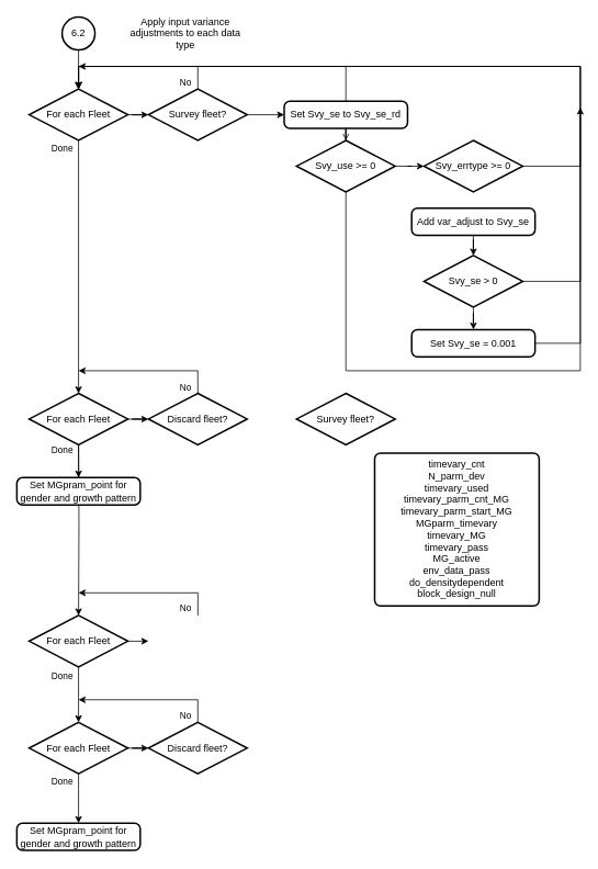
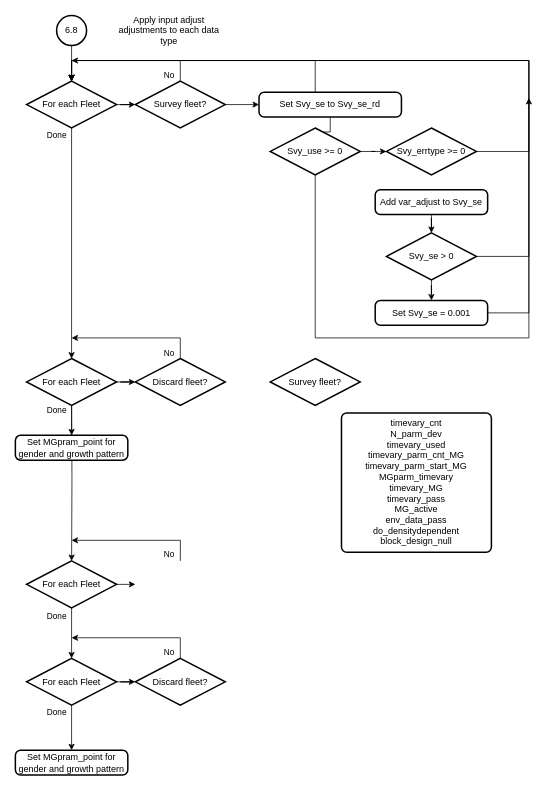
  <mxCell id="0" />
  <mxCell id="1" parent="0" />
  <mxCell id="2" style="edgeStyle=orthogonalEdgeStyle;rounded=0;orthogonalLoop=1;jettySize=auto;html=1;" parent="1" source="3" target="25" edge="1"><mxGeometry relative="1" as="geometry"><mxPoint x="95" y="103.97" as="targetPoint" /></mxGeometry></mxCell>
- <mxCell id="3" value="6.2" style="strokeWidth=2;html=1;shape=mxgraph.flowchart.start_2;whiteSpace=wrap;" parent="1" vertex="1"><mxGeometry x="75" y="20" width="40" height="40" as="geometry" /></mxCell>
- <mxCell id="4" value="Apply input variance adjustments to each data type" style="text;html=1;strokeColor=none;fillColor=none;align=center;verticalAlign=middle;whiteSpace=wrap;rounded=0;" parent="1" vertex="1"><mxGeometry x="150" y="20" width="150" height="40" as="geometry" /></mxCell>
+ <mxCell id="3" value="6.8" style="strokeWidth=2;html=1;shape=mxgraph.flowchart.start_2;whiteSpace=wrap;" parent="1" vertex="1"><mxGeometry x="75" y="20" width="40" height="40" as="geometry" /></mxCell>
+ <mxCell id="4" value="Apply input adjust adjustments to each data type" style="text;html=1;strokeColor=none;fillColor=none;align=center;verticalAlign=middle;whiteSpace=wrap;rounded=0;" parent="1" vertex="1"><mxGeometry x="150" y="20" width="150" height="40" as="geometry" /></mxCell>
  <mxCell id="5" style="edgeStyle=orthogonalEdgeStyle;rounded=0;orthogonalLoop=1;jettySize=auto;html=1;entryX=0.5;entryY=0;entryDx=0;entryDy=0;entryPerimeter=0;" parent="1" source="7" target="25" edge="1"><mxGeometry relative="1" as="geometry"><Array as="points"><mxPoint x="420" y="80" /><mxPoint x="95" y="80" /></Array></mxGeometry></mxCell>
  <mxCell id="6" style="edgeStyle=orthogonalEdgeStyle;rounded=0;orthogonalLoop=1;jettySize=auto;html=1;endArrow=open;" parent="1" source="7" target="36" edge="1"><mxGeometry relative="1" as="geometry" /></mxCell>
- <mxCell id="7" value="Set Svy_se to Svy_se_rd" style="rounded=1;whiteSpace=wrap;html=1;absoluteArcSize=1;arcSize=14;strokeWidth=2;" parent="1" vertex="1"><mxGeometry x="345" y="122.21" width="150" height="33.12" as="geometry" /></mxCell>
+ <mxCell id="7" value="Set Svy_se to Svy_se_rd" style="rounded=1;whiteSpace=wrap;html=1;absoluteArcSize=1;arcSize=14;strokeWidth=2;" parent="1" vertex="1"><mxGeometry x="345" y="122.21" width="190" height="33.12" as="geometry" /></mxCell>
  <mxCell id="8" value="No" style="edgeStyle=orthogonalEdgeStyle;rounded=0;orthogonalLoop=1;jettySize=auto;html=1;" parent="1" edge="1"><mxGeometry x="-0.913" y="15" relative="1" as="geometry"><mxPoint x="95" y="720" as="targetPoint" /><Array as="points"><mxPoint x="240" y="720" /><mxPoint x="95" y="720" /></Array><mxPoint as="offset" /><mxPoint x="240.059" y="747.52" as="sourcePoint" /></mxGeometry></mxCell>
  <mxCell id="9" style="edgeStyle=orthogonalEdgeStyle;rounded=0;orthogonalLoop=1;jettySize=auto;html=1;entryX=0.5;entryY=0;entryDx=0;entryDy=0;entryPerimeter=0;" parent="1" target="12" edge="1"><mxGeometry relative="1" as="geometry"><mxPoint x="95" y="530" as="sourcePoint" /></mxGeometry></mxCell>
  <mxCell id="10" style="edgeStyle=orthogonalEdgeStyle;rounded=0;orthogonalLoop=1;jettySize=auto;html=1;" parent="1" source="12" edge="1"><mxGeometry relative="1" as="geometry"><mxPoint x="180" y="778.706" as="targetPoint" /></mxGeometry></mxCell>
  <mxCell id="11" value="Done" style="edgeStyle=orthogonalEdgeStyle;rounded=0;orthogonalLoop=1;jettySize=auto;html=1;" parent="1" source="12" target="17" edge="1"><mxGeometry x="-0.667" y="-20" relative="1" as="geometry"><mxPoint x="95" y="870" as="targetPoint" /><mxPoint as="offset" /></mxGeometry></mxCell>
  <mxCell id="12" value="For each Fleet" style="strokeWidth=2;html=1;shape=mxgraph.flowchart.decision;whiteSpace=wrap;" parent="1" vertex="1"><mxGeometry x="35" y="747.52" width="120" height="62.5" as="geometry" /></mxCell>
  <mxCell id="13" value="No" style="edgeStyle=orthogonalEdgeStyle;rounded=0;orthogonalLoop=1;jettySize=auto;html=1;" parent="1" source="14" edge="1"><mxGeometry x="-0.913" y="15" relative="1" as="geometry"><mxPoint x="95" y="850" as="targetPoint" /><Array as="points"><mxPoint x="240" y="850" /><mxPoint x="95" y="850" /></Array><mxPoint as="offset" /></mxGeometry></mxCell>
  <mxCell id="14" value="Discard fleet?" style="strokeWidth=2;html=1;shape=mxgraph.flowchart.decision;whiteSpace=wrap;" parent="1" vertex="1"><mxGeometry x="180" y="877.52" width="120" height="62.5" as="geometry" /></mxCell>
  <mxCell id="15" style="edgeStyle=orthogonalEdgeStyle;rounded=0;orthogonalLoop=1;jettySize=auto;html=1;" parent="1" source="17" target="14" edge="1"><mxGeometry relative="1" as="geometry"><mxPoint x="200" y="908.8" as="targetPoint" /></mxGeometry></mxCell>
  <mxCell id="16" value="Done" style="edgeStyle=orthogonalEdgeStyle;rounded=0;orthogonalLoop=1;jettySize=auto;html=1;" parent="1" source="17" target="18" edge="1"><mxGeometry x="-0.667" y="-20" relative="1" as="geometry"><mxPoint as="offset" /></mxGeometry></mxCell>
  <mxCell id="17" value="For each Fleet" style="strokeWidth=2;html=1;shape=mxgraph.flowchart.decision;whiteSpace=wrap;" parent="1" vertex="1"><mxGeometry x="35" y="877.52" width="120" height="62.5" as="geometry" /></mxCell>
  <mxCell id="18" value="Set MGpram_point for gender and growth pattern" style="rounded=1;whiteSpace=wrap;html=1;absoluteArcSize=1;arcSize=14;strokeWidth=2;" parent="1" vertex="1"><mxGeometry x="20" y="1000" width="150" height="33.12" as="geometry" /></mxCell>
  <mxCell id="19" value="timevary_cnt&lt;br&gt;N_parm_dev&lt;br&gt;timevary_used&lt;br&gt;timevary_parm_cnt_MG&lt;br&gt;timevary_parm_start_MG&lt;br&gt;MGparm_timevary&lt;br&gt;timevary_MG&lt;br&gt;timevary_pass&lt;br&gt;MG_active&lt;br&gt;env_data_pass&lt;br&gt;do_densitydependent&lt;br&gt;block_design_null" style="rounded=1;whiteSpace=wrap;html=1;absoluteArcSize=1;arcSize=14;strokeWidth=2;" parent="1" vertex="1"><mxGeometry x="455" y="550.02" width="200" height="186.03" as="geometry" /></mxCell>
  <mxCell id="20" value="No" style="edgeStyle=orthogonalEdgeStyle;rounded=0;orthogonalLoop=1;jettySize=auto;html=1;" parent="1" source="22" edge="1"><mxGeometry x="-0.913" y="15" relative="1" as="geometry"><mxPoint x="95" y="80" as="targetPoint" /><Array as="points"><mxPoint x="240" y="80" /><mxPoint x="95" y="80" /></Array><mxPoint as="offset" /></mxGeometry></mxCell>
  <mxCell id="21" style="edgeStyle=orthogonalEdgeStyle;rounded=0;orthogonalLoop=1;jettySize=auto;html=1;" parent="1" source="22" target="7" edge="1"><mxGeometry relative="1" as="geometry" /></mxCell>
  <mxCell id="22" value="Survey fleet?" style="strokeWidth=2;html=1;shape=mxgraph.flowchart.decision;whiteSpace=wrap;" parent="1" vertex="1"><mxGeometry x="180" y="107.52" width="120" height="62.5" as="geometry" /></mxCell>
  <mxCell id="23" style="edgeStyle=orthogonalEdgeStyle;rounded=0;orthogonalLoop=1;jettySize=auto;html=1;" parent="1" source="25" target="22" edge="1"><mxGeometry relative="1" as="geometry"><mxPoint x="200" y="138.8" as="targetPoint" /></mxGeometry></mxCell>
  <mxCell id="24" value="Done" style="edgeStyle=orthogonalEdgeStyle;rounded=0;orthogonalLoop=1;jettySize=auto;html=1;" parent="1" source="25" target="30" edge="1"><mxGeometry x="-0.935" y="-20" relative="1" as="geometry"><mxPoint x="95" y="230" as="targetPoint" /><mxPoint as="offset" /></mxGeometry></mxCell>
  <mxCell id="25" value="For each Fleet" style="strokeWidth=2;html=1;shape=mxgraph.flowchart.decision;whiteSpace=wrap;" parent="1" vertex="1"><mxGeometry x="35" y="107.52" width="120" height="62.5" as="geometry" /></mxCell>
  <mxCell id="26" value="No" style="edgeStyle=orthogonalEdgeStyle;rounded=0;orthogonalLoop=1;jettySize=auto;html=1;" parent="1" source="27" edge="1"><mxGeometry x="-0.913" y="15" relative="1" as="geometry"><mxPoint x="95" y="450" as="targetPoint" /><Array as="points"><mxPoint x="240" y="450" /><mxPoint x="95" y="450" /></Array><mxPoint as="offset" /></mxGeometry></mxCell>
  <mxCell id="27" value="Discard fleet?" style="strokeWidth=2;html=1;shape=mxgraph.flowchart.decision;whiteSpace=wrap;" parent="1" vertex="1"><mxGeometry x="180" y="477.52" width="120" height="62.5" as="geometry" /></mxCell>
  <mxCell id="28" style="edgeStyle=orthogonalEdgeStyle;rounded=0;orthogonalLoop=1;jettySize=auto;html=1;" parent="1" source="30" target="27" edge="1"><mxGeometry relative="1" as="geometry"><mxPoint x="200" y="508.8" as="targetPoint" /></mxGeometry></mxCell>
  <mxCell id="29" value="Done" style="edgeStyle=orthogonalEdgeStyle;rounded=0;orthogonalLoop=1;jettySize=auto;html=1;" parent="1" source="30" target="31" edge="1"><mxGeometry x="-0.667" y="-20" relative="1" as="geometry"><mxPoint as="offset" /></mxGeometry></mxCell>
  <mxCell id="30" value="For each Fleet" style="strokeWidth=2;html=1;shape=mxgraph.flowchart.decision;whiteSpace=wrap;" parent="1" vertex="1"><mxGeometry x="35" y="477.52" width="120" height="62.5" as="geometry" /></mxCell>
  <mxCell id="31" value="Set MGpram_point for gender and growth pattern" style="rounded=1;whiteSpace=wrap;html=1;absoluteArcSize=1;arcSize=14;strokeWidth=2;" parent="1" vertex="1"><mxGeometry x="20" y="580" width="150" height="33.12" as="geometry" /></mxCell>
  <mxCell id="32" style="edgeStyle=orthogonalEdgeStyle;rounded=0;orthogonalLoop=1;jettySize=auto;html=1;" parent="1" source="33" target="41" edge="1"><mxGeometry relative="1" as="geometry" /></mxCell>
  <mxCell id="33" value="Add var_adjust to Svy_se" style="rounded=1;whiteSpace=wrap;html=1;absoluteArcSize=1;arcSize=14;strokeWidth=2;" parent="1" vertex="1"><mxGeometry x="500" y="252.21" width="150" height="33.12" as="geometry" /></mxCell>
  <mxCell id="34" style="edgeStyle=orthogonalEdgeStyle;rounded=0;orthogonalLoop=1;jettySize=auto;html=1;" parent="1" source="36" target="38" edge="1"><mxGeometry relative="1" as="geometry" /></mxCell>
  <mxCell id="35" style="edgeStyle=orthogonalEdgeStyle;rounded=0;orthogonalLoop=1;jettySize=auto;html=1;" parent="1" source="36" edge="1"><mxGeometry relative="1" as="geometry"><mxPoint x="705" y="130" as="targetPoint" /><Array as="points"><mxPoint x="420" y="450" /><mxPoint x="705" y="450" /></Array></mxGeometry></mxCell>
  <mxCell id="36" value="Svy_use &amp;gt;= 0" style="strokeWidth=2;html=1;shape=mxgraph.flowchart.decision;whiteSpace=wrap;" parent="1" vertex="1"><mxGeometry x="360" y="170.02" width="120" height="62.5" as="geometry" /></mxCell>
  <mxCell id="37" style="edgeStyle=orthogonalEdgeStyle;rounded=0;orthogonalLoop=1;jettySize=auto;html=1;" parent="1" source="38" target="25" edge="1"><mxGeometry relative="1" as="geometry"><Array as="points"><mxPoint x="705" y="201" /><mxPoint x="705" y="80" /><mxPoint x="95" y="80" /></Array></mxGeometry></mxCell>
  <mxCell id="38" value="Svy_errtype &amp;gt;= 0" style="strokeWidth=2;html=1;shape=mxgraph.flowchart.decision;whiteSpace=wrap;" parent="1" vertex="1"><mxGeometry x="515" y="170.02" width="120" height="62.5" as="geometry" /></mxCell>
  <mxCell id="39" style="edgeStyle=orthogonalEdgeStyle;rounded=0;orthogonalLoop=1;jettySize=auto;html=1;entryX=0.5;entryY=0;entryDx=0;entryDy=0;entryPerimeter=0;" parent="1" source="41" target="25" edge="1"><mxGeometry relative="1" as="geometry"><Array as="points"><mxPoint x="705" y="341" /><mxPoint x="705" y="80" /><mxPoint x="95" y="80" /></Array></mxGeometry></mxCell>
  <mxCell id="40" style="edgeStyle=orthogonalEdgeStyle;rounded=0;orthogonalLoop=1;jettySize=auto;html=1;" parent="1" source="41" target="43" edge="1"><mxGeometry relative="1" as="geometry" /></mxCell>
  <mxCell id="41" value="Svy_se &amp;gt; 0" style="strokeWidth=2;html=1;shape=mxgraph.flowchart.decision;whiteSpace=wrap;" parent="1" vertex="1"><mxGeometry x="515" y="310" width="120" height="62.5" as="geometry" /></mxCell>
  <mxCell id="42" style="edgeStyle=orthogonalEdgeStyle;rounded=0;orthogonalLoop=1;jettySize=auto;html=1;entryX=0.5;entryY=0;entryDx=0;entryDy=0;entryPerimeter=0;" parent="1" source="43" target="25" edge="1"><mxGeometry relative="1" as="geometry"><Array as="points"><mxPoint x="705" y="417" /><mxPoint x="705" y="80" /><mxPoint x="95" y="80" /></Array></mxGeometry></mxCell>
  <mxCell id="43" value="Set Svy_se = 0.001" style="rounded=1;whiteSpace=wrap;html=1;absoluteArcSize=1;arcSize=14;strokeWidth=2;" parent="1" vertex="1"><mxGeometry x="500" y="400" width="150" height="33.12" as="geometry" /></mxCell>
  <mxCell id="44" value="Survey fleet?" style="strokeWidth=2;html=1;shape=mxgraph.flowchart.decision;whiteSpace=wrap;" parent="1" vertex="1"><mxGeometry x="360" y="477.52" width="120" height="62.5" as="geometry" /></mxCell>
